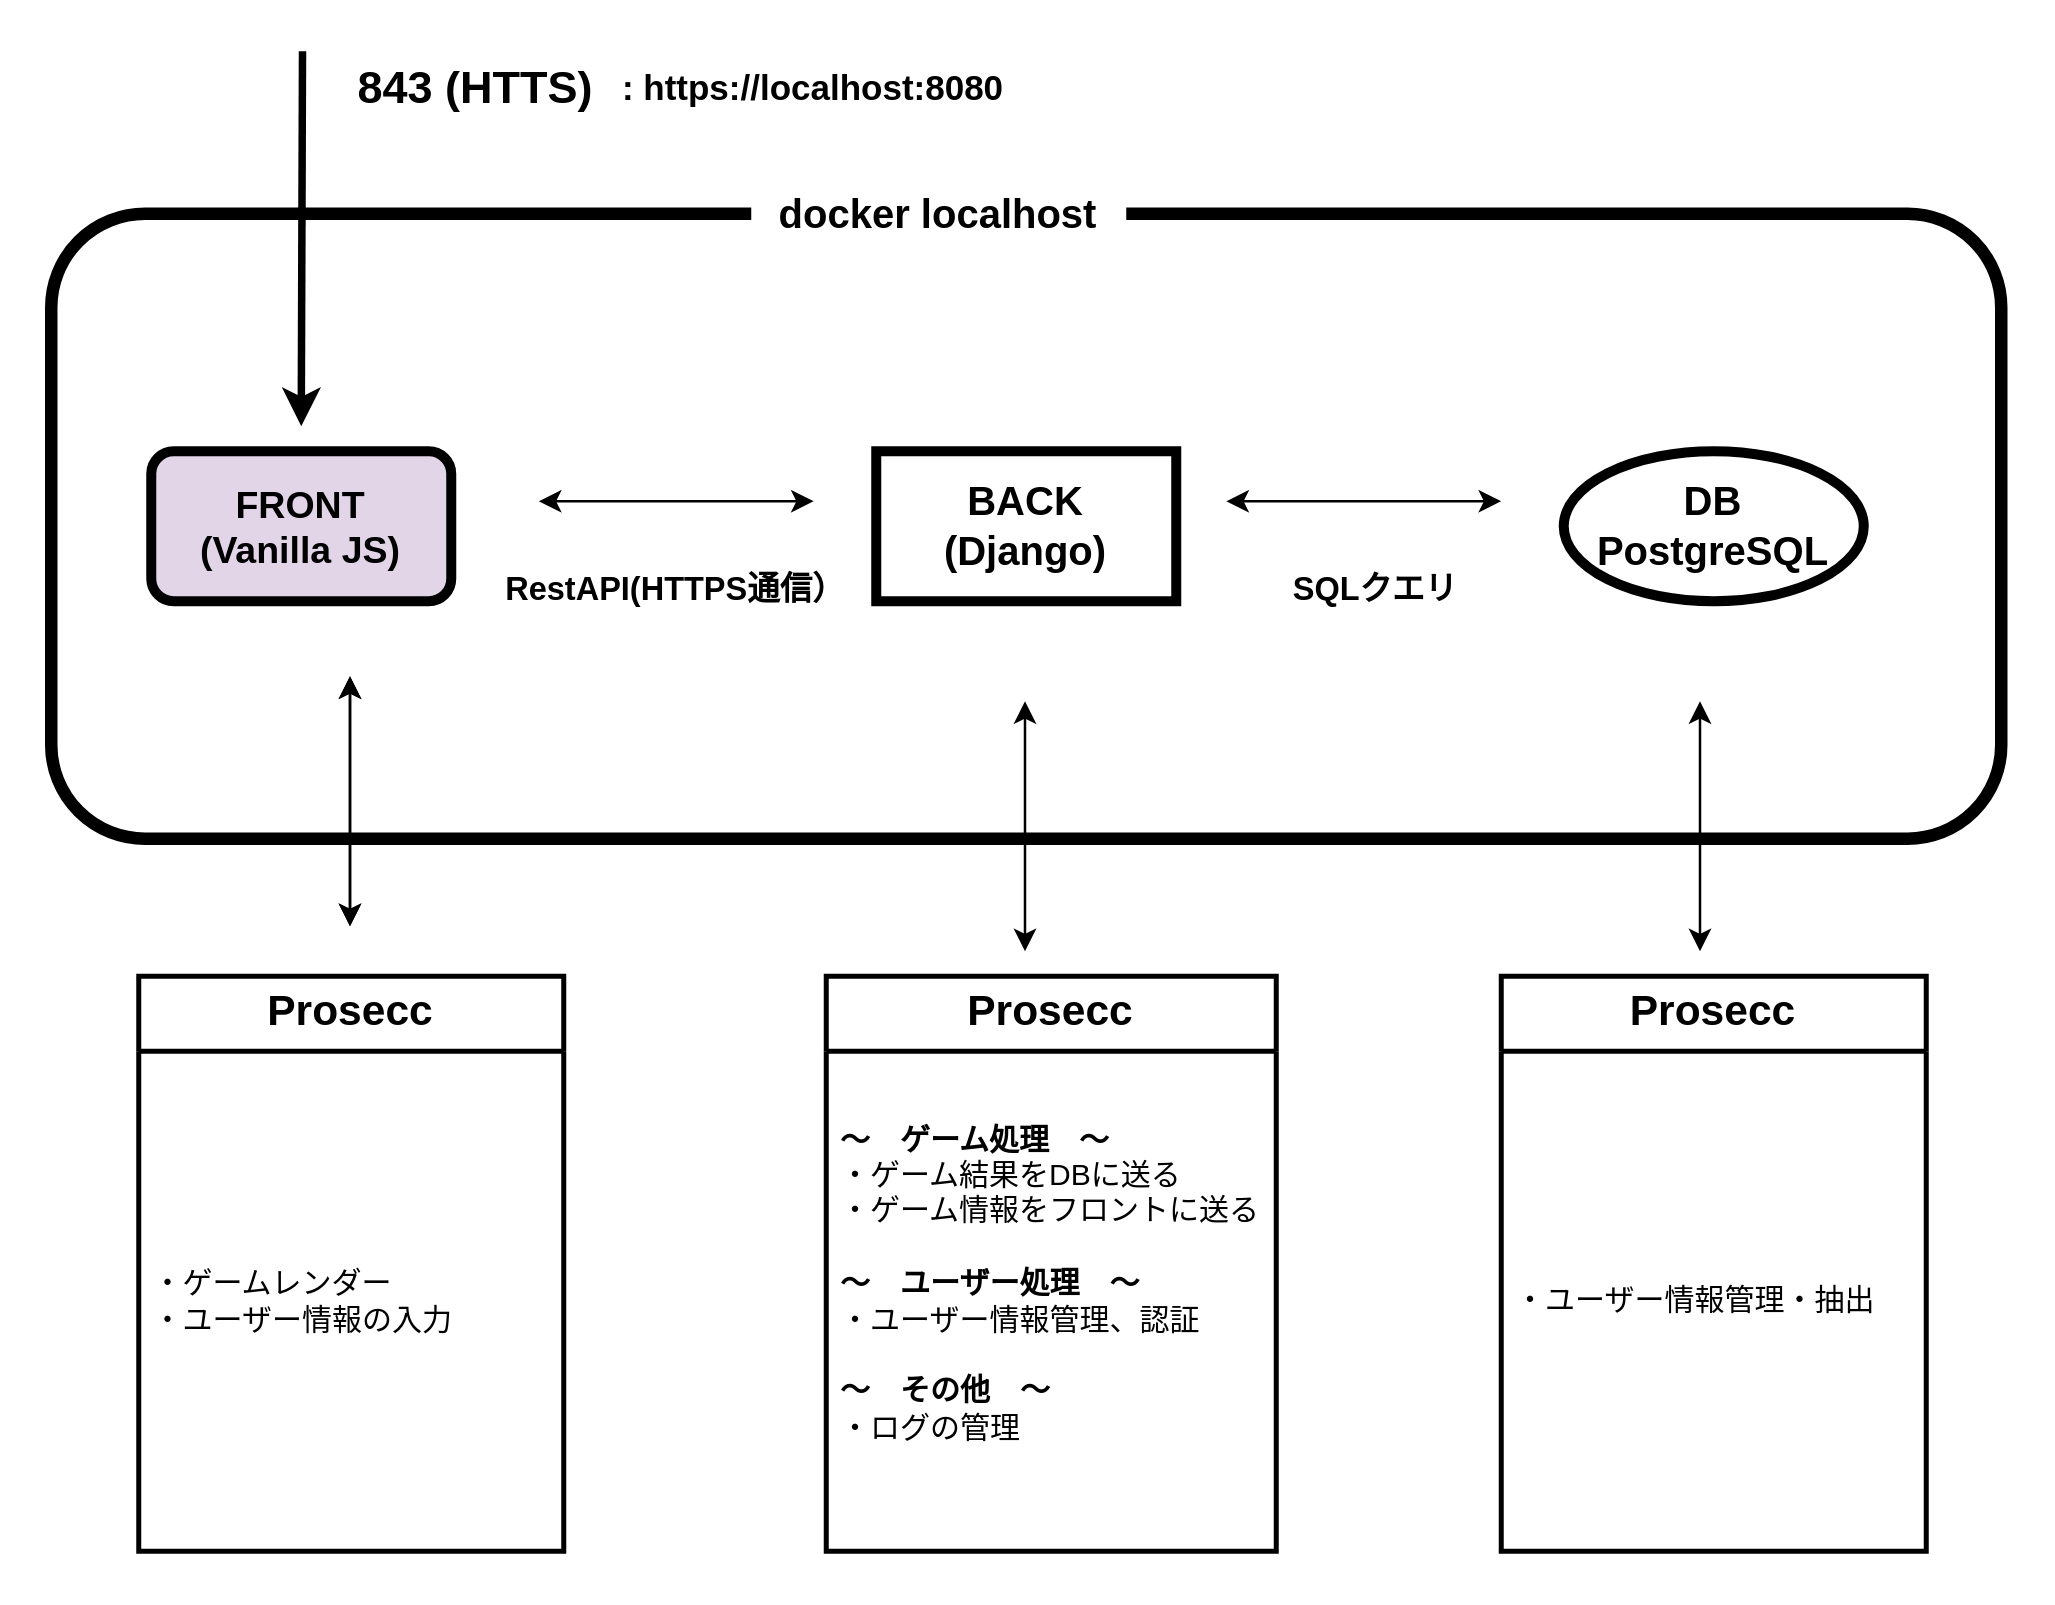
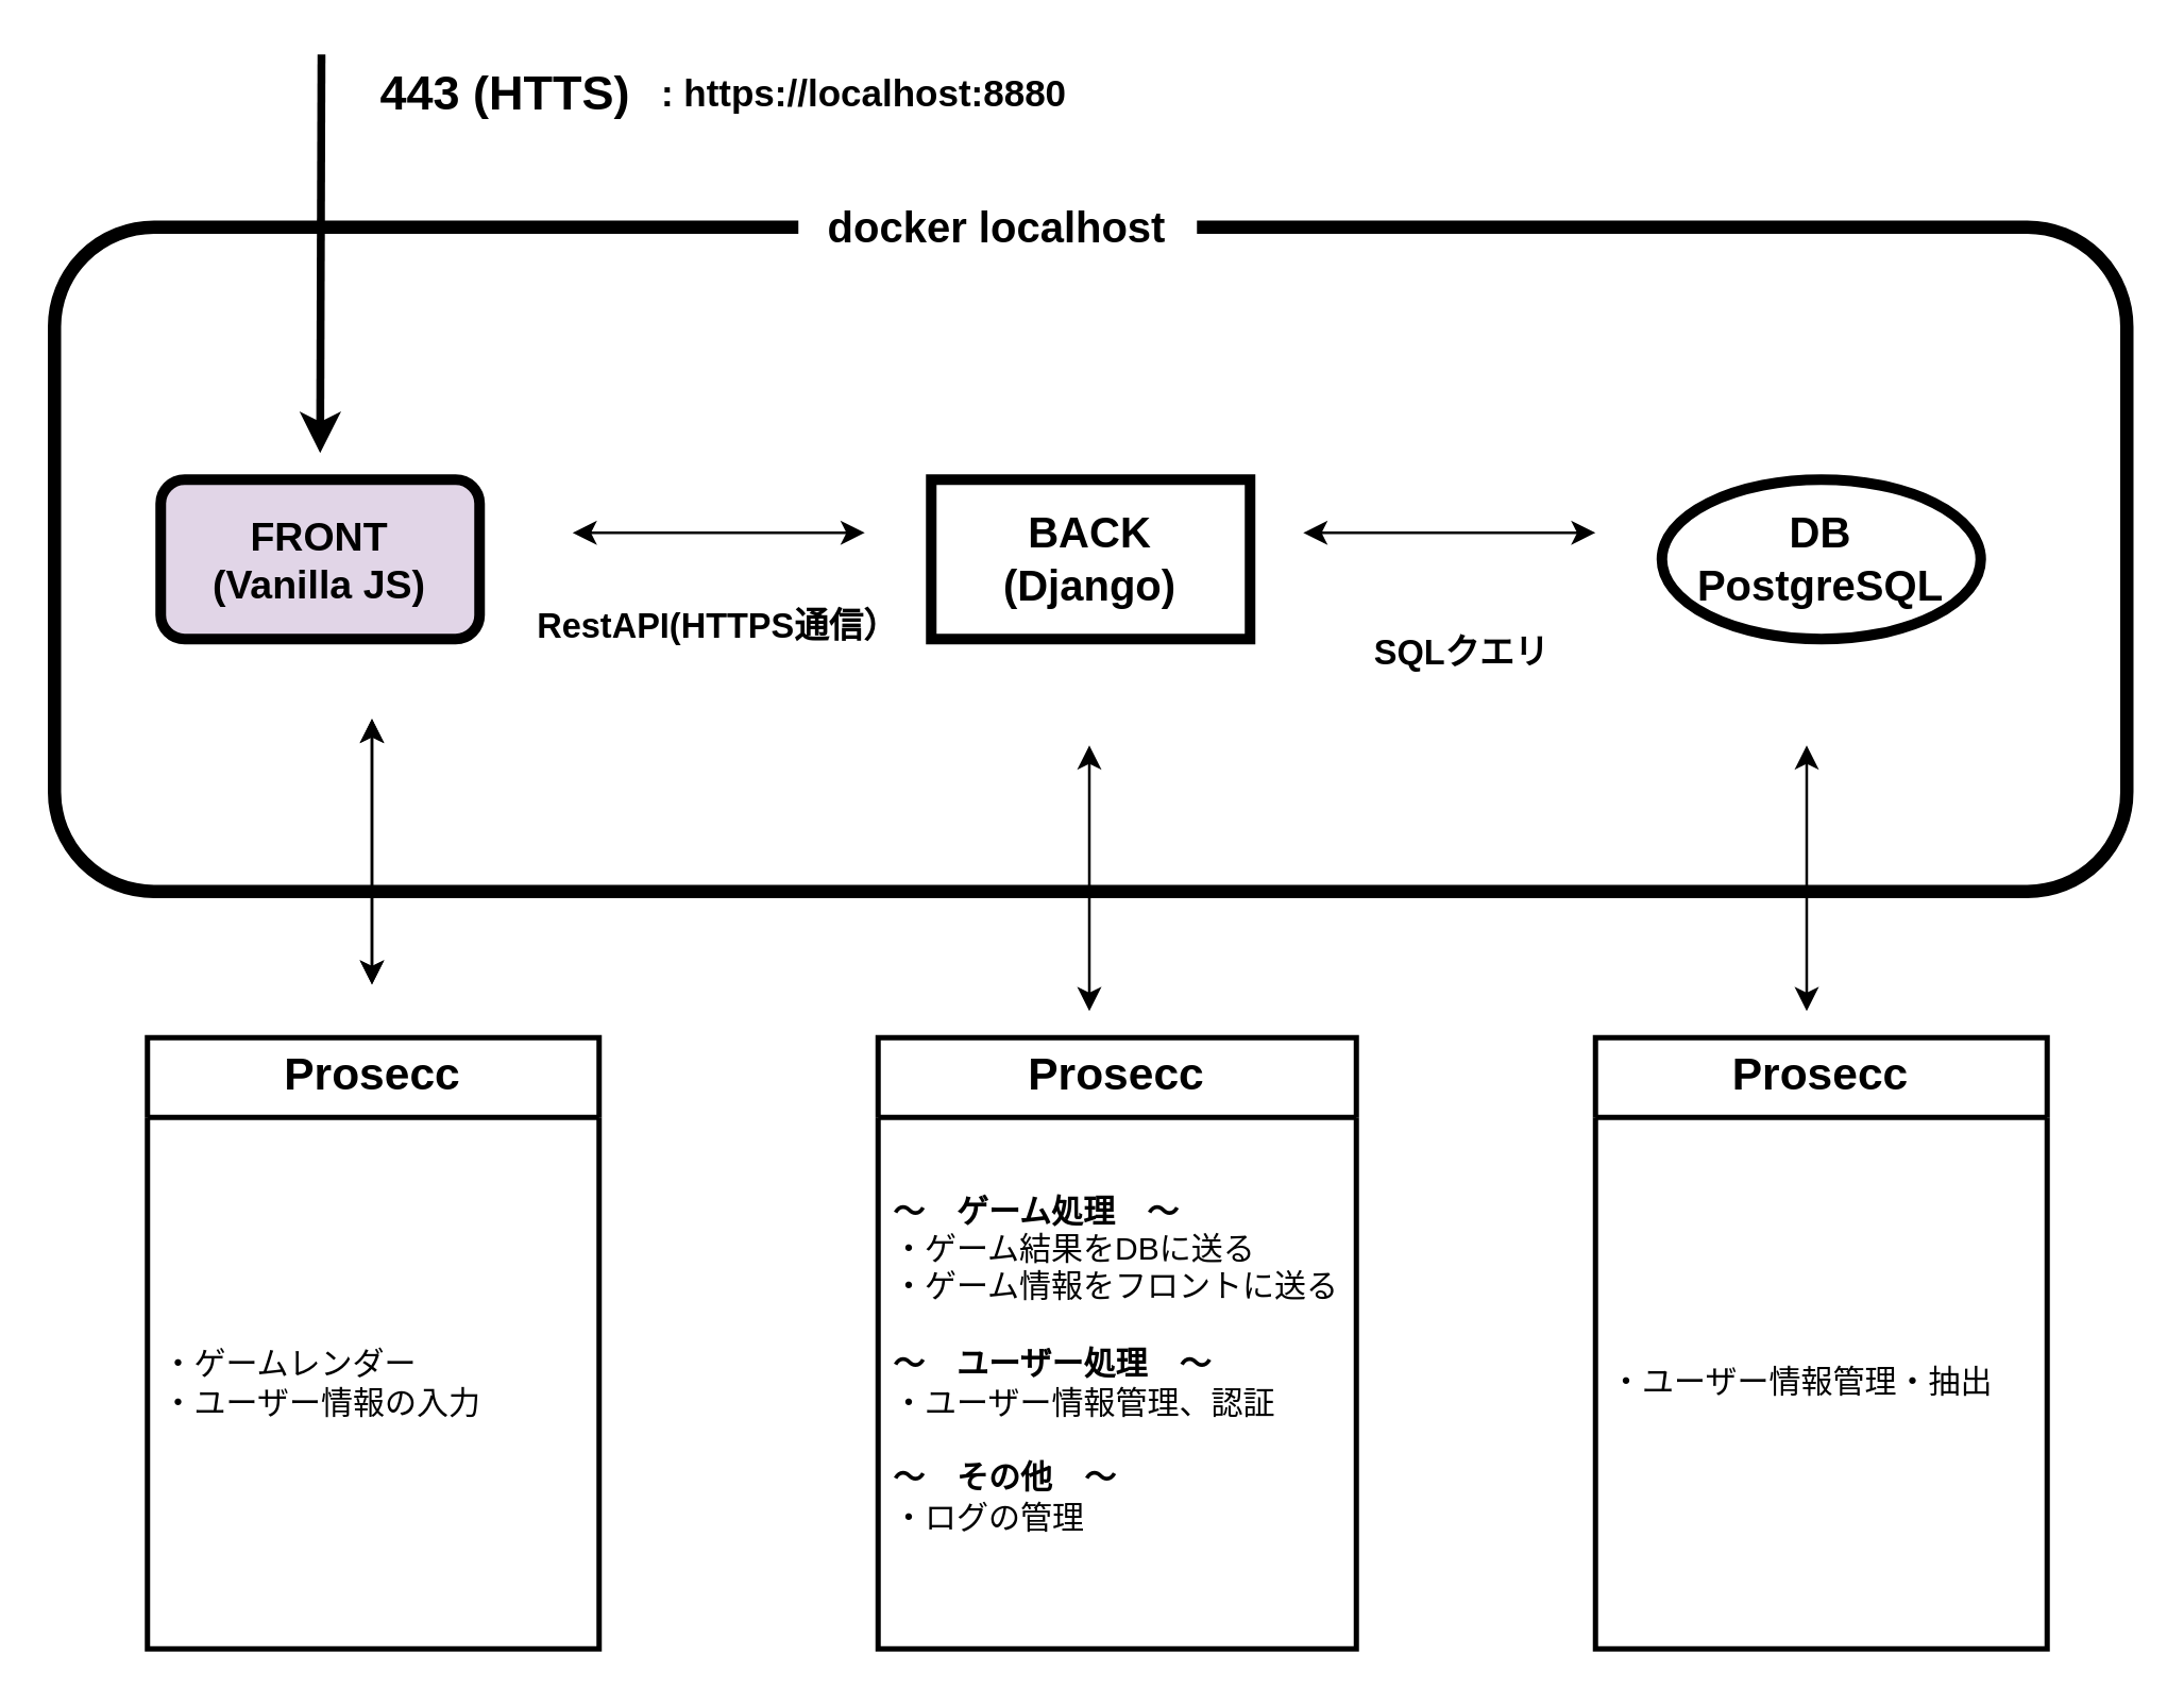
  <mxCell id="0" />
  <mxCell id="1" parent="0" />
  <mxCell id="2" value="" style="rounded=1;whiteSpace=wrap;html=1;fillColor=none;fontStyle=0;strokeWidth=5;" vertex="1" parent="1"><mxGeometry x="20" y="85" width="780" height="250" as="geometry" /></mxCell>
  <mxCell id="3" value="DB&lt;div style=&quot;font-size: 16px;&quot;&gt;PostgreSQL&lt;/div&gt;" style="ellipse;whiteSpace=wrap;html=1;strokeWidth=4;fontStyle=1;fontSize=16;" vertex="1" parent="1"><mxGeometry x="625" y="180" width="120" height="60" as="geometry" /></mxCell>
  <mxCell id="4" value="FRONT&lt;br style=&quot;font-size: 15px;&quot;&gt;(Vanilla JS)" style="rounded=1;whiteSpace=wrap;html=1;strokeWidth=4;fontStyle=1;fontSize=15;fillColor=#e1d5e7;" vertex="1" parent="1"><mxGeometry x="60" y="180" width="120" height="60" as="geometry" /></mxCell>
  <mxCell id="5" value="BACK&lt;br style=&quot;font-size: 16px;&quot;&gt;(Django)" style="whiteSpace=wrap;html=1;strokeWidth=4;fontSize=16;fontStyle=1;rounded=0;" vertex="1" parent="1"><mxGeometry x="350" y="180" width="120" height="60" as="geometry" /></mxCell>
  <mxCell id="6" value="" style="endArrow=classic;html=1;rounded=0;strokeWidth=3;fontSize=8;" edge="1" parent="1"><mxGeometry width="50" height="50" relative="1" as="geometry"><mxPoint x="120.5" y="20" as="sourcePoint" /><mxPoint x="120" y="170" as="targetPoint" /></mxGeometry></mxCell>
  <mxCell id="7" value="" style="endArrow=classic;startArrow=classic;html=1;rounded=0;" edge="1" parent="1"><mxGeometry width="50" height="50" relative="1" as="geometry"><mxPoint x="215" y="200" as="sourcePoint" /><mxPoint x="325" y="200" as="targetPoint" /></mxGeometry></mxCell>
  <mxCell id="8" value="" style="endArrow=classic;startArrow=classic;html=1;rounded=0;" edge="1" parent="1"><mxGeometry width="50" height="50" relative="1" as="geometry"><mxPoint x="490" y="200" as="sourcePoint" /><mxPoint x="600" y="200" as="targetPoint" /></mxGeometry></mxCell>
- <mxCell id="9" value="843 (HTTS)" style="text;html=1;align=center;verticalAlign=middle;whiteSpace=wrap;rounded=0;fontStyle=1;fontSize=18;" vertex="1" parent="1"><mxGeometry x="130" y="20" width="120" height="30" as="geometry" /></mxCell>
+ <mxCell id="9" value="443 (HTTS)" style="text;html=1;align=center;verticalAlign=middle;whiteSpace=wrap;rounded=0;fontStyle=1;fontSize=18;" vertex="1" parent="1"><mxGeometry x="130" y="20" width="120" height="30" as="geometry" /></mxCell>
  <mxCell id="10" style="edgeStyle=orthogonalEdgeStyle;rounded=0;orthogonalLoop=1;jettySize=auto;html=1;exitX=0.5;exitY=1;exitDx=0;exitDy=0;" edge="1" parent="1" source="2" target="2"><mxGeometry relative="1" as="geometry" /></mxCell>
- <mxCell id="11" value=": https://localhost:8080" style="text;html=1;align=center;verticalAlign=middle;whiteSpace=wrap;rounded=0;fontSize=14;fontStyle=1" vertex="1" parent="1"><mxGeometry x="240" y="20" width="170" height="30" as="geometry" /></mxCell>
+ <mxCell id="11" value=": https://localhost:8880" style="text;html=1;align=center;verticalAlign=middle;whiteSpace=wrap;rounded=0;fontSize=14;fontStyle=1" vertex="1" parent="1"><mxGeometry x="240" y="20" width="170" height="30" as="geometry" /></mxCell>
  <mxCell id="12" value="docker localhost" style="whiteSpace=wrap;html=1;fontStyle=1;fontSize=16;fillColor=default;strokeColor=none;" vertex="1" parent="1"><mxGeometry x="300" y="60" width="150" height="50" as="geometry" /></mxCell>
  <mxCell id="13" value="" style="endArrow=classic;startArrow=classic;html=1;rounded=0;" edge="1" parent="1"><mxGeometry width="50" height="50" relative="1" as="geometry"><mxPoint x="139.5" y="370" as="sourcePoint" /><mxPoint x="139.5" y="270" as="targetPoint" /></mxGeometry></mxCell>
  <mxCell id="14" value="" style="endArrow=classic;startArrow=classic;html=1;rounded=0;" edge="1" parent="1"><mxGeometry width="50" height="50" relative="1" as="geometry"><mxPoint x="139.5" y="370" as="sourcePoint" /><mxPoint x="139.5" y="270" as="targetPoint" /></mxGeometry></mxCell>
  <mxCell id="15" value="" style="endArrow=classic;startArrow=classic;html=1;rounded=0;" edge="1" parent="1"><mxGeometry width="50" height="50" relative="1" as="geometry"><mxPoint x="409.5" y="380" as="sourcePoint" /><mxPoint x="409.5" y="280" as="targetPoint" /></mxGeometry></mxCell>
  <mxCell id="16" value="" style="endArrow=classic;startArrow=classic;html=1;rounded=0;" edge="1" parent="1"><mxGeometry width="50" height="50" relative="1" as="geometry"><mxPoint x="679.5" y="380" as="sourcePoint" /><mxPoint x="679.5" y="280" as="targetPoint" /></mxGeometry></mxCell>
  <mxCell id="17" value="&lt;b&gt;&lt;font style=&quot;font-size: 17px;&quot;&gt;Prosecc&lt;/font&gt;&lt;/b&gt;" style="swimlane;fontStyle=0;childLayout=stackLayout;horizontal=1;startSize=30;horizontalStack=0;resizeParent=1;resizeParentMax=0;resizeLast=0;collapsible=1;marginBottom=0;whiteSpace=wrap;html=1;strokeWidth=2;" vertex="1" parent="1"><mxGeometry x="55" y="390" width="170" height="230" as="geometry" /></mxCell>
  <mxCell id="18" value="・ゲームレンダー&lt;div&gt;・ユーザー情報の入力&lt;/div&gt;" style="text;strokeColor=none;fillColor=none;align=left;verticalAlign=middle;spacingLeft=4;spacingRight=4;overflow=hidden;points=[[0,0.5],[1,0.5]];portConstraint=eastwest;rotatable=0;whiteSpace=wrap;html=1;" vertex="1" parent="17"><mxGeometry y="30" width="170" height="200" as="geometry" /></mxCell>
  <mxCell id="19" value="&lt;b&gt;&lt;font style=&quot;font-size: 17px;&quot;&gt;Prosecc&lt;/font&gt;&lt;/b&gt;" style="swimlane;fontStyle=0;childLayout=stackLayout;horizontal=1;startSize=30;horizontalStack=0;resizeParent=1;resizeParentMax=0;resizeLast=0;collapsible=1;marginBottom=0;whiteSpace=wrap;html=1;strokeWidth=2;" vertex="1" parent="1"><mxGeometry x="330" y="390" width="180" height="230" as="geometry" /></mxCell>
  <mxCell id="20" value="&lt;b&gt;〜　ゲーム処理　〜&lt;/b&gt;&lt;br&gt;・ゲーム結果をDBに送る&lt;br&gt;・ゲーム情報をフロントに送る&lt;br&gt;&lt;br&gt;&lt;b&gt;〜　ユーザー処理　〜&lt;/b&gt;&lt;b&gt;&lt;br&gt;&lt;/b&gt;&lt;div&gt;・ユーザー情報管理、認証&lt;br&gt;&lt;br&gt;&lt;b&gt;〜　その他　〜&lt;br&gt;&lt;/b&gt;・ログの管理&lt;/div&gt;&lt;div&gt;&lt;br&gt;&lt;/div&gt;" style="text;strokeColor=none;fillColor=none;align=left;verticalAlign=middle;spacingLeft=4;spacingRight=4;overflow=hidden;points=[[0,0.5],[1,0.5]];portConstraint=eastwest;rotatable=0;whiteSpace=wrap;html=1;" vertex="1" parent="19"><mxGeometry y="30" width="180" height="200" as="geometry" /></mxCell>
  <mxCell id="21" value="&lt;b&gt;&lt;font style=&quot;font-size: 17px;&quot;&gt;Prosecc&lt;/font&gt;&lt;/b&gt;" style="swimlane;fontStyle=0;childLayout=stackLayout;horizontal=1;startSize=30;horizontalStack=0;resizeParent=1;resizeParentMax=0;resizeLast=0;collapsible=1;marginBottom=0;whiteSpace=wrap;html=1;strokeWidth=2;" vertex="1" parent="1"><mxGeometry x="600" y="390" width="170" height="230" as="geometry" /></mxCell>
  <mxCell id="22" value="・ユーザー情報管理・抽出" style="text;strokeColor=none;fillColor=none;align=left;verticalAlign=middle;spacingLeft=4;spacingRight=4;overflow=hidden;points=[[0,0.5],[1,0.5]];portConstraint=eastwest;rotatable=0;whiteSpace=wrap;html=1;" vertex="1" parent="21"><mxGeometry y="30" width="170" height="200" as="geometry" /></mxCell>
  <mxCell id="23" value="RestAPI(HTTPS通信）" style="text;html=1;align=center;verticalAlign=middle;whiteSpace=wrap;rounded=0;fontStyle=1;fontSize=13;" vertex="1" parent="1"><mxGeometry x="200" y="210" width="140" height="50" as="geometry" /></mxCell>
- <mxCell id="24" value="SQLクエリ" style="text;html=1;align=center;verticalAlign=middle;whiteSpace=wrap;rounded=0;fontStyle=1;fontSize=13;" vertex="1" parent="1"><mxGeometry x="500" y="220" width="100" height="30" as="geometry" /></mxCell>
+ <mxCell id="24" value="SQLクエリ" style="text;html=1;align=center;verticalAlign=middle;whiteSpace=wrap;rounded=0;fontStyle=1;fontSize=13;" vertex="1" parent="1"><mxGeometry x="500" y="230" width="100" height="30" as="geometry" /></mxCell>
